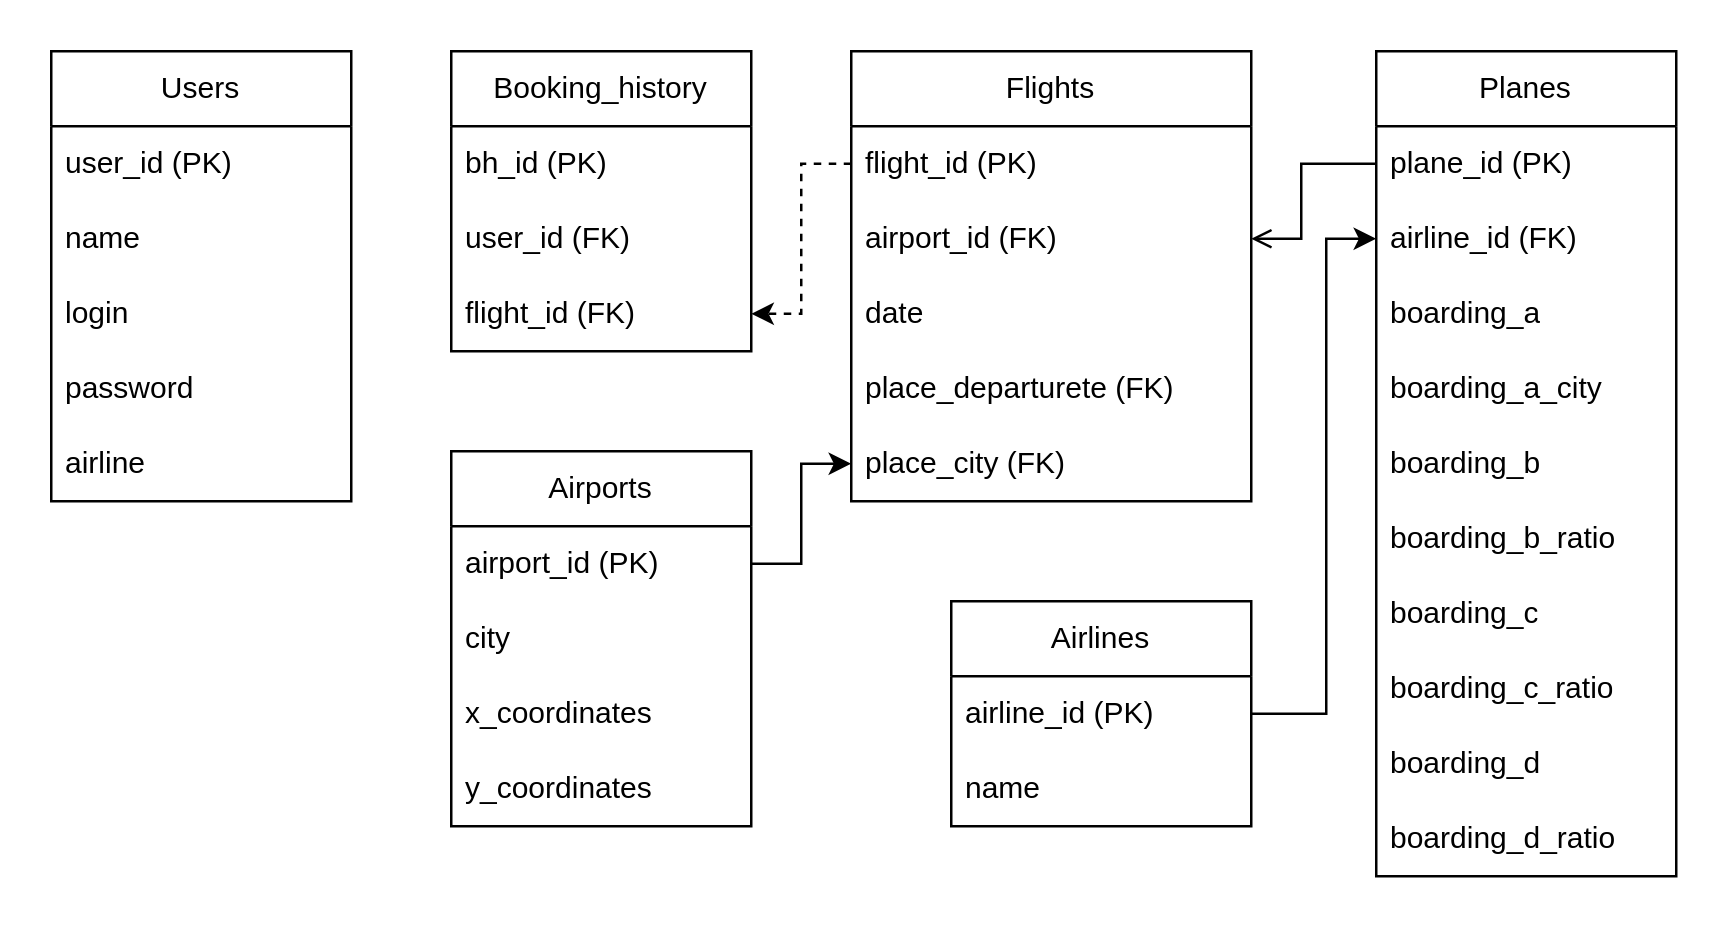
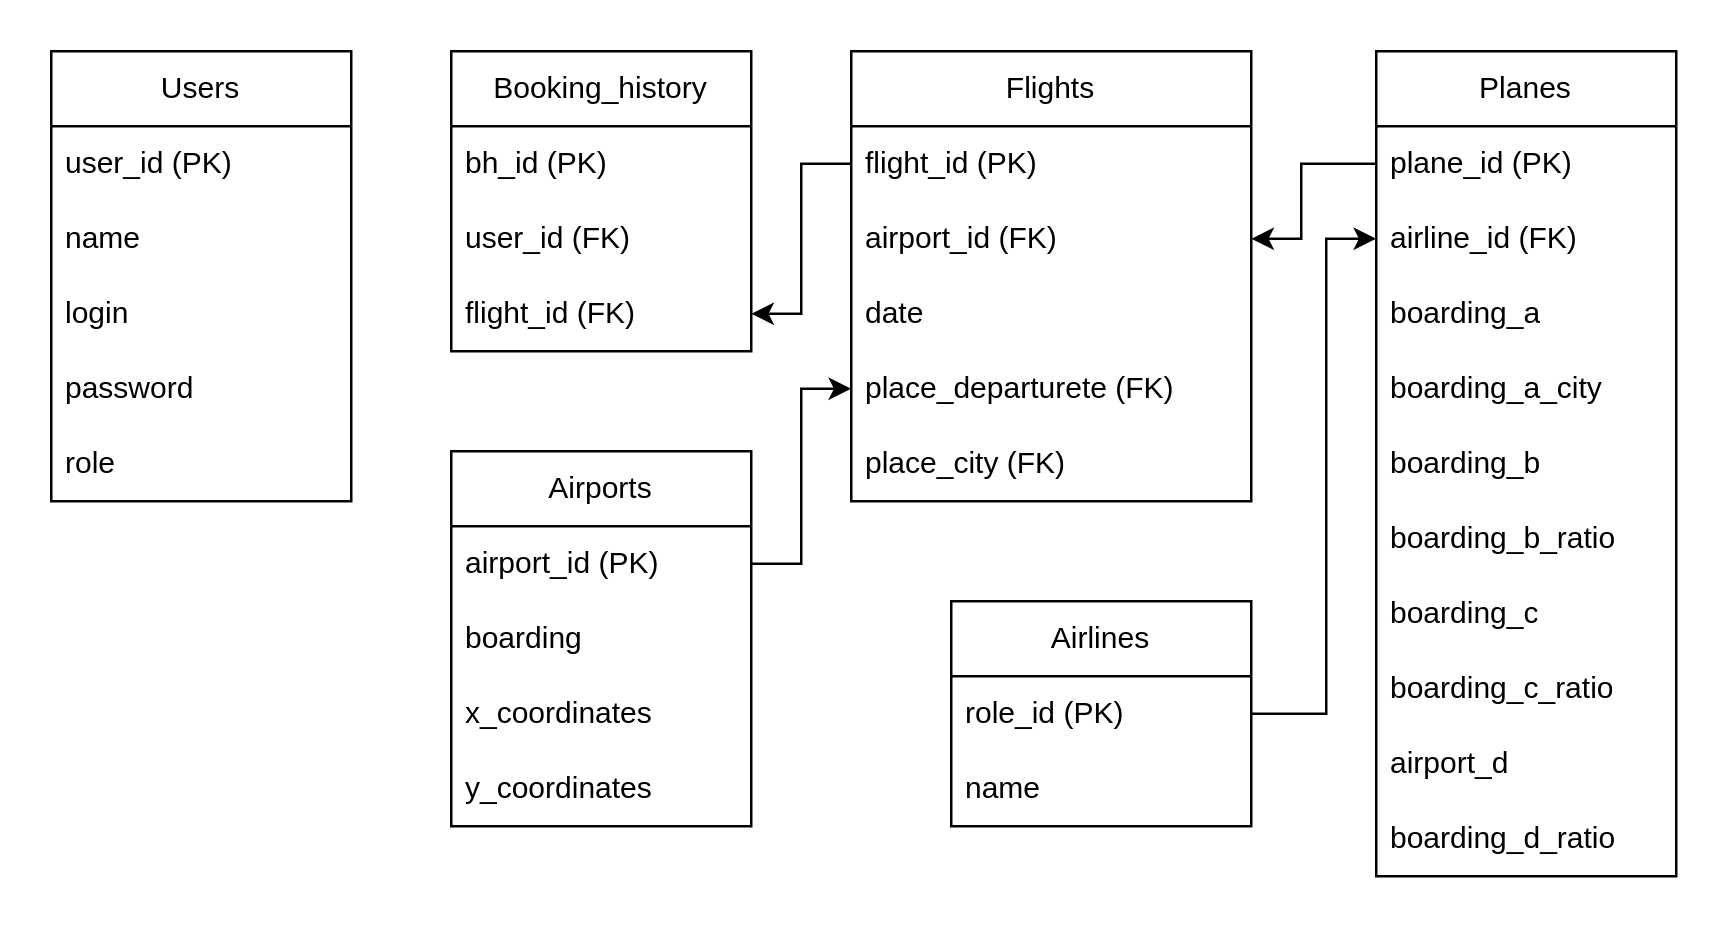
  <mxCell id="0" />
  <mxCell id="1" parent="0" />
  <mxCell id="2" value="Users" style="swimlane;fontStyle=0;childLayout=stackLayout;horizontal=1;startSize=30;horizontalStack=0;resizeParent=1;resizeParentMax=0;resizeLast=0;collapsible=1;marginBottom=0;whiteSpace=wrap;html=1;" parent="1" vertex="1"><mxGeometry x="20" y="20" width="120" height="180" as="geometry" /></mxCell>
  <mxCell id="3" value="user_id (PK)" style="text;strokeColor=none;fillColor=none;align=left;verticalAlign=middle;spacingLeft=4;spacingRight=4;overflow=hidden;points=[[0,0.5],[1,0.5]];portConstraint=eastwest;rotatable=0;whiteSpace=wrap;html=1;" parent="2" vertex="1"><mxGeometry y="30" width="120" height="30" as="geometry" /></mxCell>
  <mxCell id="4" value="name" style="text;strokeColor=none;fillColor=none;align=left;verticalAlign=middle;spacingLeft=4;spacingRight=4;overflow=hidden;points=[[0,0.5],[1,0.5]];portConstraint=eastwest;rotatable=0;whiteSpace=wrap;html=1;" parent="2" vertex="1"><mxGeometry y="60" width="120" height="30" as="geometry" /></mxCell>
  <mxCell id="5" value="login" style="text;strokeColor=none;fillColor=none;align=left;verticalAlign=middle;spacingLeft=4;spacingRight=4;overflow=hidden;points=[[0,0.5],[1,0.5]];portConstraint=eastwest;rotatable=0;whiteSpace=wrap;html=1;" parent="2" vertex="1"><mxGeometry y="90" width="120" height="30" as="geometry" /></mxCell>
  <mxCell id="6" value="password" style="text;strokeColor=none;fillColor=none;align=left;verticalAlign=middle;spacingLeft=4;spacingRight=4;overflow=hidden;points=[[0,0.5],[1,0.5]];portConstraint=eastwest;rotatable=0;whiteSpace=wrap;html=1;" parent="2" vertex="1"><mxGeometry y="120" width="120" height="30" as="geometry" /></mxCell>
- <mxCell id="7" value="airline" style="text;strokeColor=none;fillColor=none;align=left;verticalAlign=middle;spacingLeft=4;spacingRight=4;overflow=hidden;points=[[0,0.5],[1,0.5]];portConstraint=eastwest;rotatable=0;whiteSpace=wrap;html=1;" parent="2" vertex="1"><mxGeometry y="150" width="120" height="30" as="geometry" /></mxCell>
+ <mxCell id="7" value="role" style="text;strokeColor=none;fillColor=none;align=left;verticalAlign=middle;spacingLeft=4;spacingRight=4;overflow=hidden;points=[[0,0.5],[1,0.5]];portConstraint=eastwest;rotatable=0;whiteSpace=wrap;html=1;" parent="2" vertex="1"><mxGeometry y="150" width="120" height="30" as="geometry" /></mxCell>
  <mxCell id="8" value="Booking_history" style="swimlane;fontStyle=0;childLayout=stackLayout;horizontal=1;startSize=30;horizontalStack=0;resizeParent=1;resizeParentMax=0;resizeLast=0;collapsible=1;marginBottom=0;whiteSpace=wrap;html=1;" parent="1" vertex="1"><mxGeometry x="180" y="20" width="120" height="120" as="geometry" /></mxCell>
  <mxCell id="9" value="bh_id (PK)" style="text;strokeColor=none;fillColor=none;align=left;verticalAlign=middle;spacingLeft=4;spacingRight=4;overflow=hidden;points=[[0,0.5],[1,0.5]];portConstraint=eastwest;rotatable=0;whiteSpace=wrap;html=1;" parent="8" vertex="1"><mxGeometry y="30" width="120" height="30" as="geometry" /></mxCell>
  <mxCell id="10" value="user_id (FK)" style="text;strokeColor=none;fillColor=none;align=left;verticalAlign=middle;spacingLeft=4;spacingRight=4;overflow=hidden;points=[[0,0.5],[1,0.5]];portConstraint=eastwest;rotatable=0;whiteSpace=wrap;html=1;" parent="8" vertex="1"><mxGeometry y="60" width="120" height="30" as="geometry" /></mxCell>
  <mxCell id="11" value="flight_id (FK)" style="text;strokeColor=none;fillColor=none;align=left;verticalAlign=middle;spacingLeft=4;spacingRight=4;overflow=hidden;points=[[0,0.5],[1,0.5]];portConstraint=eastwest;rotatable=0;whiteSpace=wrap;html=1;" parent="8" vertex="1"><mxGeometry y="90" width="120" height="30" as="geometry" /></mxCell>
  <mxCell id="12" value="Airlines" style="swimlane;fontStyle=0;childLayout=stackLayout;horizontal=1;startSize=30;horizontalStack=0;resizeParent=1;resizeParentMax=0;resizeLast=0;collapsible=1;marginBottom=0;whiteSpace=wrap;html=1;" parent="1" vertex="1"><mxGeometry x="380" y="240" width="120" height="90" as="geometry" /></mxCell>
- <mxCell id="13" value="airline_id (PK)" style="text;strokeColor=none;fillColor=none;align=left;verticalAlign=middle;spacingLeft=4;spacingRight=4;overflow=hidden;points=[[0,0.5],[1,0.5]];portConstraint=eastwest;rotatable=0;whiteSpace=wrap;html=1;" parent="12" vertex="1"><mxGeometry y="30" width="120" height="30" as="geometry" /></mxCell>
+ <mxCell id="13" value="role_id (PK)" style="text;strokeColor=none;fillColor=none;align=left;verticalAlign=middle;spacingLeft=4;spacingRight=4;overflow=hidden;points=[[0,0.5],[1,0.5]];portConstraint=eastwest;rotatable=0;whiteSpace=wrap;html=1;" parent="12" vertex="1"><mxGeometry y="30" width="120" height="30" as="geometry" /></mxCell>
  <mxCell id="14" value="name" style="text;strokeColor=none;fillColor=none;align=left;verticalAlign=middle;spacingLeft=4;spacingRight=4;overflow=hidden;points=[[0,0.5],[1,0.5]];portConstraint=eastwest;rotatable=0;whiteSpace=wrap;html=1;" parent="12" vertex="1"><mxGeometry y="60" width="120" height="30" as="geometry" /></mxCell>
  <mxCell id="15" value="Flights" style="swimlane;fontStyle=0;childLayout=stackLayout;horizontal=1;startSize=30;horizontalStack=0;resizeParent=1;resizeParentMax=0;resizeLast=0;collapsible=1;marginBottom=0;whiteSpace=wrap;html=1;" parent="1" vertex="1"><mxGeometry x="340" y="20" width="160" height="180" as="geometry" /></mxCell>
  <mxCell id="16" value="flight_id (PK)" style="text;strokeColor=none;fillColor=none;align=left;verticalAlign=middle;spacingLeft=4;spacingRight=4;overflow=hidden;points=[[0,0.5],[1,0.5]];portConstraint=eastwest;rotatable=0;whiteSpace=wrap;html=1;" parent="15" vertex="1"><mxGeometry y="30" width="160" height="30" as="geometry" /></mxCell>
  <mxCell id="17" value="airport_id (FK)" style="text;strokeColor=none;fillColor=none;align=left;verticalAlign=middle;spacingLeft=4;spacingRight=4;overflow=hidden;points=[[0,0.5],[1,0.5]];portConstraint=eastwest;rotatable=0;whiteSpace=wrap;html=1;" parent="15" vertex="1"><mxGeometry y="60" width="160" height="30" as="geometry" /></mxCell>
  <mxCell id="18" value="date" style="text;strokeColor=none;fillColor=none;align=left;verticalAlign=middle;spacingLeft=4;spacingRight=4;overflow=hidden;points=[[0,0.5],[1,0.5]];portConstraint=eastwest;rotatable=0;whiteSpace=wrap;html=1;" parent="15" vertex="1"><mxGeometry y="90" width="160" height="30" as="geometry" /></mxCell>
  <mxCell id="19" value="&lt;span style=&quot;white-space-collapse: preserve;&quot; data-src-align=&quot;0:5&quot; class=&quot;EzKURWReUAB5oZgtQNkl&quot;&gt;place_&lt;/span&gt;&lt;span style=&quot;white-space-collapse: preserve;&quot; data-src-align=&quot;6:11&quot; class=&quot;EzKURWReUAB5oZgtQNkl&quot;&gt;departure&lt;/span&gt;te (FK)" style="text;strokeColor=none;fillColor=none;align=left;verticalAlign=middle;spacingLeft=4;spacingRight=4;overflow=hidden;points=[[0,0.5],[1,0.5]];portConstraint=eastwest;rotatable=0;whiteSpace=wrap;html=1;" parent="15" vertex="1"><mxGeometry y="120" width="160" height="30" as="geometry" /></mxCell>
  <mxCell id="20" value="&lt;span style=&quot;white-space-collapse: preserve;&quot; data-src-align=&quot;19:5&quot; class=&quot;EzKURWReUAB5oZgtQNkl&quot;&gt;place_&lt;/span&gt;&lt;span style=&quot;white-space-collapse: preserve;&quot; data-src-align=&quot;25:8&quot; class=&quot;EzKURWReUAB5oZgtQNkl&quot;&gt;city (FK)&lt;/span&gt;" style="text;strokeColor=none;fillColor=none;align=left;verticalAlign=middle;spacingLeft=4;spacingRight=4;overflow=hidden;points=[[0,0.5],[1,0.5]];portConstraint=eastwest;rotatable=0;whiteSpace=wrap;html=1;" parent="15" vertex="1"><mxGeometry y="150" width="160" height="30" as="geometry" /></mxCell>
  <mxCell id="21" value="Planes" style="swimlane;fontStyle=0;childLayout=stackLayout;horizontal=1;startSize=30;horizontalStack=0;resizeParent=1;resizeParentMax=0;resizeLast=0;collapsible=1;marginBottom=0;whiteSpace=wrap;html=1;" parent="1" vertex="1"><mxGeometry x="550" y="20" width="120" height="330" as="geometry" /></mxCell>
  <mxCell id="22" value="plane_id (PK)" style="text;strokeColor=none;fillColor=none;align=left;verticalAlign=middle;spacingLeft=4;spacingRight=4;overflow=hidden;points=[[0,0.5],[1,0.5]];portConstraint=eastwest;rotatable=0;whiteSpace=wrap;html=1;" parent="21" vertex="1"><mxGeometry y="30" width="120" height="30" as="geometry" /></mxCell>
  <mxCell id="23" value="airline_id (FK)" style="text;strokeColor=none;fillColor=none;align=left;verticalAlign=middle;spacingLeft=4;spacingRight=4;overflow=hidden;points=[[0,0.5],[1,0.5]];portConstraint=eastwest;rotatable=0;whiteSpace=wrap;html=1;" parent="21" vertex="1"><mxGeometry y="60" width="120" height="30" as="geometry" /></mxCell>
  <mxCell id="24" value="boarding_a" style="text;strokeColor=none;fillColor=none;align=left;verticalAlign=middle;spacingLeft=4;spacingRight=4;overflow=hidden;points=[[0,0.5],[1,0.5]];portConstraint=eastwest;rotatable=0;whiteSpace=wrap;html=1;" parent="21" vertex="1"><mxGeometry y="90" width="120" height="30" as="geometry" /></mxCell>
  <mxCell id="25" value="boarding_a_city" style="text;strokeColor=none;fillColor=none;align=left;verticalAlign=middle;spacingLeft=4;spacingRight=4;overflow=hidden;points=[[0,0.5],[1,0.5]];portConstraint=eastwest;rotatable=0;whiteSpace=wrap;html=1;" parent="21" vertex="1"><mxGeometry y="120" width="120" height="30" as="geometry" /></mxCell>
  <mxCell id="26" value="boarding_b" style="text;strokeColor=none;fillColor=none;align=left;verticalAlign=middle;spacingLeft=4;spacingRight=4;overflow=hidden;points=[[0,0.5],[1,0.5]];portConstraint=eastwest;rotatable=0;whiteSpace=wrap;html=1;" parent="21" vertex="1"><mxGeometry y="150" width="120" height="30" as="geometry" /></mxCell>
  <mxCell id="27" value="boarding_b_ratio" style="text;strokeColor=none;fillColor=none;align=left;verticalAlign=middle;spacingLeft=4;spacingRight=4;overflow=hidden;points=[[0,0.5],[1,0.5]];portConstraint=eastwest;rotatable=0;whiteSpace=wrap;html=1;" parent="21" vertex="1"><mxGeometry y="180" width="120" height="30" as="geometry" /></mxCell>
  <mxCell id="28" value="boarding_c" style="text;strokeColor=none;fillColor=none;align=left;verticalAlign=middle;spacingLeft=4;spacingRight=4;overflow=hidden;points=[[0,0.5],[1,0.5]];portConstraint=eastwest;rotatable=0;whiteSpace=wrap;html=1;" parent="21" vertex="1"><mxGeometry y="210" width="120" height="30" as="geometry" /></mxCell>
  <mxCell id="29" value="boarding_c_ratio" style="text;strokeColor=none;fillColor=none;align=left;verticalAlign=middle;spacingLeft=4;spacingRight=4;overflow=hidden;points=[[0,0.5],[1,0.5]];portConstraint=eastwest;rotatable=0;whiteSpace=wrap;html=1;" parent="21" vertex="1"><mxGeometry y="240" width="120" height="30" as="geometry" /></mxCell>
- <mxCell id="30" value="boarding_d" style="text;strokeColor=none;fillColor=none;align=left;verticalAlign=middle;spacingLeft=4;spacingRight=4;overflow=hidden;points=[[0,0.5],[1,0.5]];portConstraint=eastwest;rotatable=0;whiteSpace=wrap;html=1;" parent="21" vertex="1"><mxGeometry y="270" width="120" height="30" as="geometry" /></mxCell>
+ <mxCell id="30" value="airport_d" style="text;strokeColor=none;fillColor=none;align=left;verticalAlign=middle;spacingLeft=4;spacingRight=4;overflow=hidden;points=[[0,0.5],[1,0.5]];portConstraint=eastwest;rotatable=0;whiteSpace=wrap;html=1;" parent="21" vertex="1"><mxGeometry y="270" width="120" height="30" as="geometry" /></mxCell>
  <mxCell id="31" value="boarding_d_ratio" style="text;strokeColor=none;fillColor=none;align=left;verticalAlign=middle;spacingLeft=4;spacingRight=4;overflow=hidden;points=[[0,0.5],[1,0.5]];portConstraint=eastwest;rotatable=0;whiteSpace=wrap;html=1;" parent="21" vertex="1"><mxGeometry y="300" width="120" height="30" as="geometry" /></mxCell>
  <mxCell id="32" value="&lt;span style=&quot;white-space-collapse: preserve;&quot; data-src-align=&quot;0:9&quot; class=&quot;EzKURWReUAB5oZgtQNkl&quot;&gt;Airports&lt;/span&gt;" style="swimlane;fontStyle=0;childLayout=stackLayout;horizontal=1;startSize=30;horizontalStack=0;resizeParent=1;resizeParentMax=0;resizeLast=0;collapsible=1;marginBottom=0;whiteSpace=wrap;html=1;" parent="1" vertex="1"><mxGeometry x="180" y="180" width="120" height="150" as="geometry" /></mxCell>
  <mxCell id="33" value="airport_id (PK)" style="text;strokeColor=none;fillColor=none;align=left;verticalAlign=middle;spacingLeft=4;spacingRight=4;overflow=hidden;points=[[0,0.5],[1,0.5]];portConstraint=eastwest;rotatable=0;whiteSpace=wrap;html=1;" parent="32" vertex="1"><mxGeometry y="30" width="120" height="30" as="geometry" /></mxCell>
- <mxCell id="34" value="city" style="text;strokeColor=none;fillColor=none;align=left;verticalAlign=middle;spacingLeft=4;spacingRight=4;overflow=hidden;points=[[0,0.5],[1,0.5]];portConstraint=eastwest;rotatable=0;whiteSpace=wrap;html=1;" parent="32" vertex="1"><mxGeometry y="60" width="120" height="30" as="geometry" /></mxCell>
+ <mxCell id="34" value="boarding" style="text;strokeColor=none;fillColor=none;align=left;verticalAlign=middle;spacingLeft=4;spacingRight=4;overflow=hidden;points=[[0,0.5],[1,0.5]];portConstraint=eastwest;rotatable=0;whiteSpace=wrap;html=1;" parent="32" vertex="1"><mxGeometry y="60" width="120" height="30" as="geometry" /></mxCell>
  <mxCell id="35" value="&lt;span style=&quot;font-size: 12px;&quot;&gt;x_coordinates&lt;/span&gt;" style="text;strokeColor=none;fillColor=none;align=left;verticalAlign=middle;spacingLeft=4;spacingRight=4;overflow=hidden;points=[[0,0.5],[1,0.5]];portConstraint=eastwest;rotatable=0;whiteSpace=wrap;html=1;" parent="32" vertex="1"><mxGeometry y="90" width="120" height="30" as="geometry" /></mxCell>
  <mxCell id="36" value="&lt;span style=&quot;font-size: 12px;&quot;&gt;y_coordinates&lt;/span&gt;" style="text;strokeColor=none;fillColor=none;align=left;verticalAlign=middle;spacingLeft=4;spacingRight=4;overflow=hidden;points=[[0,0.5],[1,0.5]];portConstraint=eastwest;rotatable=0;whiteSpace=wrap;html=1;" parent="32" vertex="1"><mxGeometry y="120" width="120" height="30" as="geometry" /></mxCell>
- <mxCell id="37" style="edgeStyle=orthogonalEdgeStyle;rounded=0;orthogonalLoop=1;jettySize=auto;html=1;exitX=0;exitY=0.5;exitDx=0;exitDy=0;entryX=1;entryY=0.5;entryDx=0;entryDy=0;dashed=1;" parent="1" source="16" target="11" edge="1"><mxGeometry relative="1" as="geometry" /></mxCell>
+ <mxCell id="37" style="edgeStyle=orthogonalEdgeStyle;rounded=0;orthogonalLoop=1;jettySize=auto;html=1;exitX=0;exitY=0.5;exitDx=0;exitDy=0;entryX=1;entryY=0.5;entryDx=0;entryDy=0;" parent="1" source="16" target="11" edge="1"><mxGeometry relative="1" as="geometry" /></mxCell>
  <mxCell id="38" style="edgeStyle=orthogonalEdgeStyle;rounded=0;orthogonalLoop=1;jettySize=auto;html=1;exitX=1;exitY=0.5;exitDx=0;exitDy=0;entryX=0;entryY=0.5;entryDx=0;entryDy=0;" parent="1" source="13" target="23" edge="1"><mxGeometry relative="1" as="geometry"><Array as="points"><mxPoint x="530" y="285" /><mxPoint x="530" y="95" /></Array></mxGeometry></mxCell>
- <mxCell id="39" style="edgeStyle=orthogonalEdgeStyle;rounded=0;orthogonalLoop=1;jettySize=auto;html=1;exitX=0;exitY=0.5;exitDx=0;exitDy=0;entryX=1;entryY=0.5;entryDx=0;entryDy=0;endArrow=open;" parent="1" source="22" target="17" edge="1"><mxGeometry relative="1" as="geometry"><Array as="points"><mxPoint x="520" y="65" /><mxPoint x="520" y="95" /></Array></mxGeometry></mxCell>
- <mxCell id="41" style="edgeStyle=orthogonalEdgeStyle;rounded=0;orthogonalLoop=1;jettySize=auto;html=1;exitX=1;exitY=0.5;exitDx=0;exitDy=0;" parent="1" source="33" target="20" edge="1"><mxGeometry relative="1" as="geometry" /></mxCell>
+ <mxCell id="39" style="edgeStyle=orthogonalEdgeStyle;rounded=0;orthogonalLoop=1;jettySize=auto;html=1;exitX=0;exitY=0.5;exitDx=0;exitDy=0;entryX=1;entryY=0.5;entryDx=0;entryDy=0;" parent="1" source="22" target="17" edge="1"><mxGeometry relative="1" as="geometry"><Array as="points"><mxPoint x="520" y="65" /><mxPoint x="520" y="95" /></Array></mxGeometry></mxCell>
+ <mxCell id="40" style="edgeStyle=orthogonalEdgeStyle;rounded=0;orthogonalLoop=1;jettySize=auto;html=1;exitX=1;exitY=0.5;exitDx=0;exitDy=0;" parent="1" source="33" target="19" edge="1"><mxGeometry relative="1" as="geometry" /></mxCell>
